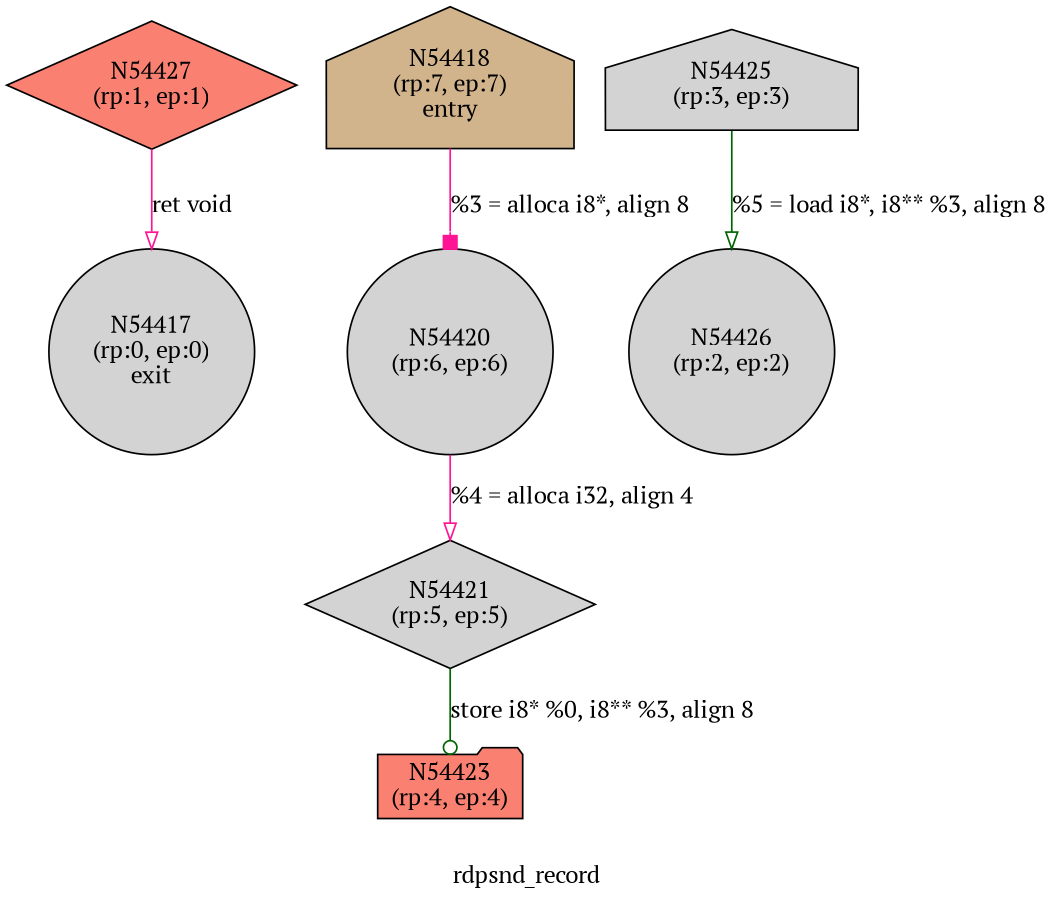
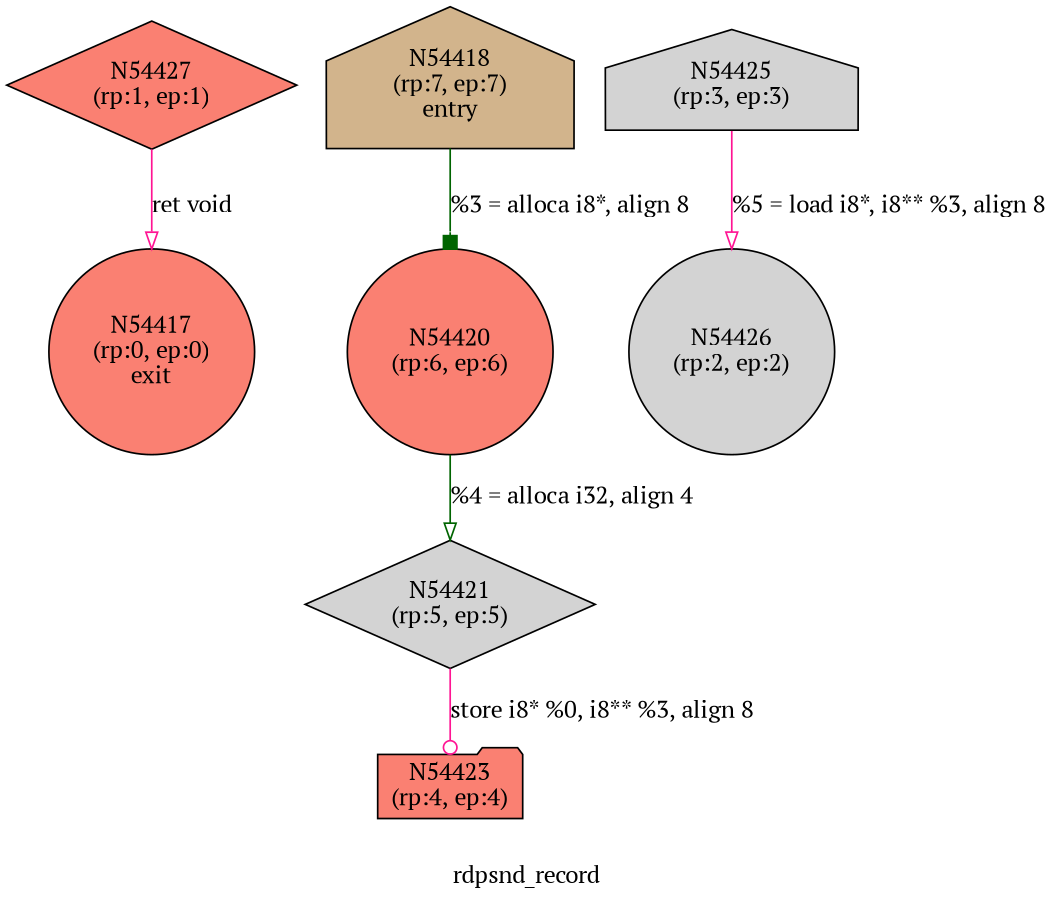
  digraph {
    fontname="PT Serif"
    label=rdpsnd_record
    node [fillcolor=lightgrey fontname="PT Serif" shape=circle style=filled]
    edge [arrowhead=onormal color=darkgreen fontname="PT Serif"]
-   n1 [label="N54417\n(rp:0, ep:0)\nexit"]
+   n1 [fillcolor=salmon label="N54417\n(rp:0, ep:0)\nexit"]
    n2 [fillcolor=tan label="N54418\n(rp:7, ep:7)\nentry" shape=house]
-   n3 [label="N54420\n(rp:6, ep:6)"]
+   n3 [fillcolor=salmon label="N54420\n(rp:6, ep:6)"]
    n4 [label="N54421\n(rp:5, ep:5)" shape=diamond]
    n5 [fillcolor=salmon label="N54423\n(rp:4, ep:4)" shape=folder]
    n6 [label="N54425\n(rp:3, ep:3)" shape=house]
    n7 [label="N54426\n(rp:2, ep:2)"]
    n8 [fillcolor=salmon label="N54427\n(rp:1, ep:1)" shape=diamond]
-   n2 -> n3 [arrowhead=box color=deeppink label="%3 = alloca i8*, align 8"]
-   n3 -> n4 [color=deeppink label="%4 = alloca i32, align 4"]
-   n4 -> n5 [arrowhead=odot label="store i8* %0, i8** %3, align 8"]
-   n6 -> n7 [label="%5 = load i8*, i8** %3, align 8"]
+   n2 -> n3 [arrowhead=box label="%3 = alloca i8*, align 8"]
+   n3 -> n4 [label="%4 = alloca i32, align 4"]
+   n4 -> n5 [arrowhead=odot color=deeppink label="store i8* %0, i8** %3, align 8"]
+   n6 -> n7 [color=deeppink label="%5 = load i8*, i8** %3, align 8"]
    n8 -> n1 [color=deeppink label="ret void"]
  }
